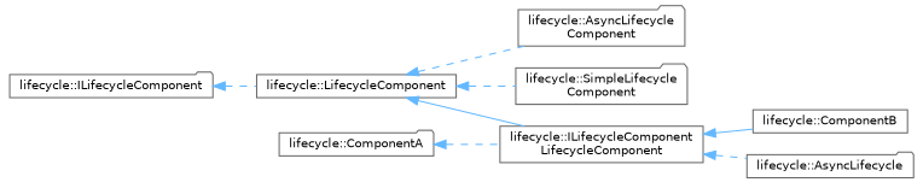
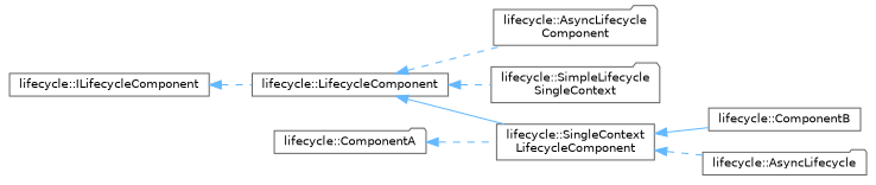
  digraph {
    rankdir=LR
    node [color=grey40 fillcolor=white fontname=Helvetica fontsize=10 shape=folder style=filled]
    edge [color=steelblue1 dir=back fontname=Helvetica fontsize=10 labelfontname=Helvetica labelfontsize=10 style=dashed]
-   n1 [height=0.2 label="lifecycle::ILifecycleComponent" width=0.4]
+   n1 [height=0.2 label="lifecycle::ILifecycleComponent" shape=box width=0.4]
    n2 [height=0.2 label="lifecycle::LifecycleComponent" shape=box width=0.4]
    n3 [height=0.2 label="lifecycle::AsyncLifecycle\lComponent" width=0.4]
-   n4 [height=0.2 label="lifecycle::SimpleLifecycle\lComponent" width=0.4]
-   n5 [height=0.2 label="lifecycle::ILifecycleComponent\lLifecycleComponent" shape=box width=0.4]
+   n4 [height=0.2 label="lifecycle::SimpleLifecycle\lSingleContext" width=0.4]
+   n5 [height=0.2 label="lifecycle::SingleContext\lLifecycleComponent" shape=box width=0.4]
    n6 [height=0.2 label="lifecycle::ComponentB" shape=box width=0.4]
    n7 [height=0.2 label="lifecycle::AsyncLifecycle" width=0.4]
    n8 [height=0.2 label="lifecycle::ComponentA" width=0.4]
    n1 -> n2
    n2 -> n3
    n2 -> n4
    n2 -> n5 [style=solid]
    n5 -> n6 [style=solid]
    n5 -> n7
    n8 -> n5
  }
